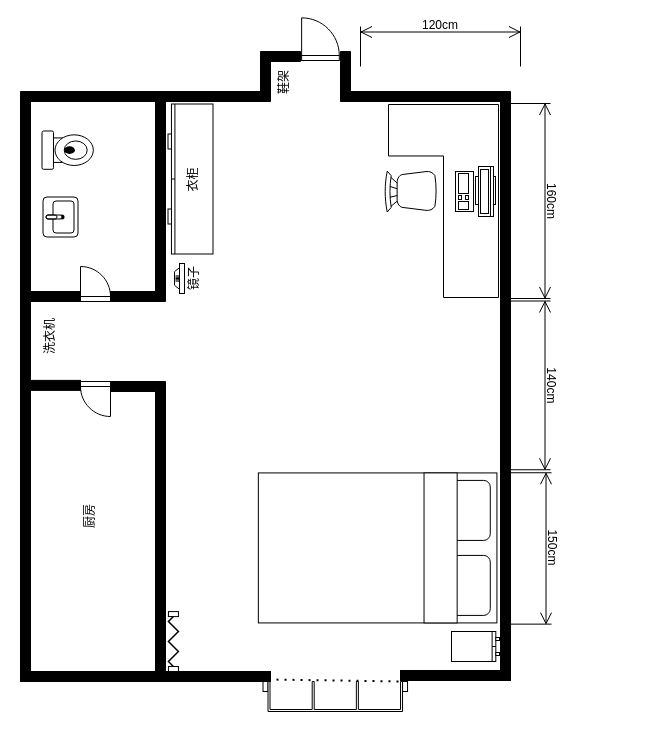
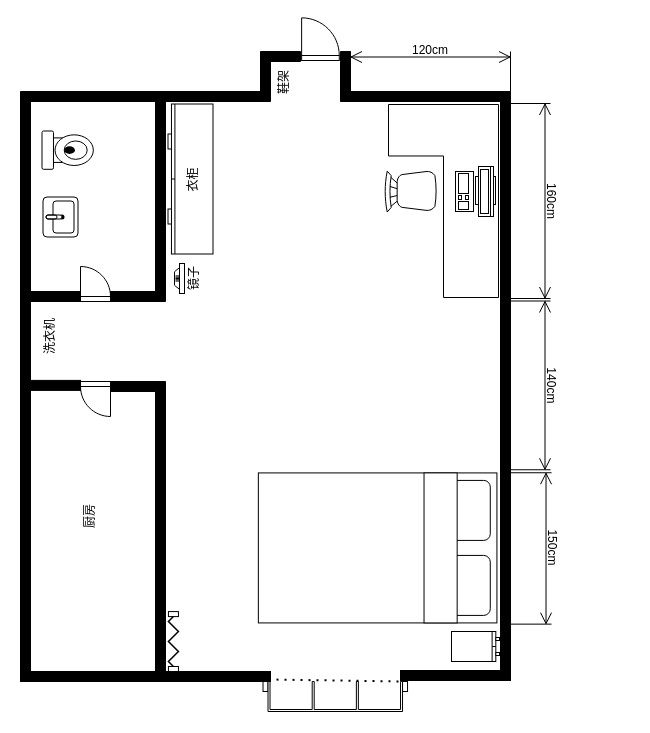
  <mxCell id="0" />
  <mxCell id="1" parent="0" />
  <mxCell id="2" value="" style="verticalLabelPosition=bottom;html=1;verticalAlign=top;align=center;shape=mxgraph.floorplan.wallCorner;fillColor=strokeColor;" vertex="1" parent="1"><mxGeometry x="20" y="91" width="240" height="580" as="geometry" /></mxCell>
  <mxCell id="3" value="" style="verticalLabelPosition=bottom;html=1;verticalAlign=top;align=center;shape=mxgraph.floorplan.wallCorner;fillColor=strokeColor;direction=south;" vertex="1" parent="1"><mxGeometry x="350" y="91" width="160" height="580" as="geometry" /></mxCell>
  <mxCell id="4" value="" style="verticalLabelPosition=bottom;html=1;verticalAlign=top;align=center;shape=mxgraph.floorplan.wallCorner;fillColor=strokeColor;direction=south;" vertex="1" parent="1"><mxGeometry x="340" y="51" width="10" height="50" as="geometry" /></mxCell>
  <mxCell id="5" value="" style="verticalLabelPosition=bottom;html=1;verticalAlign=top;align=center;shape=mxgraph.floorplan.wallCorner;fillColor=strokeColor;" vertex="1" parent="1"><mxGeometry x="260" y="51" width="40" height="50" as="geometry" /></mxCell>
  <mxCell id="6" value="" style="verticalLabelPosition=bottom;html=1;verticalAlign=top;align=center;shape=mxgraph.floorplan.doorRight;aspect=fixed;rotation=-180;" vertex="1" parent="1"><mxGeometry x="301.14" y="20" width="37.65" height="40" as="geometry" /></mxCell>
  <mxCell id="7" value="" style="verticalLabelPosition=bottom;html=1;verticalAlign=top;align=center;shape=mxgraph.floorplan.wall;fillColor=strokeColor;" vertex="1" parent="1"><mxGeometry x="20" y="671" width="250" height="10" as="geometry" /></mxCell>
  <mxCell id="8" value="" style="verticalLabelPosition=bottom;html=1;verticalAlign=top;align=center;shape=mxgraph.floorplan.wallCorner;fillColor=strokeColor;direction=west" vertex="1" parent="1"><mxGeometry x="110" y="101" width="55" height="200" as="geometry" /></mxCell>
  <mxCell id="9" value="" style="verticalLabelPosition=bottom;html=1;verticalAlign=top;align=center;shape=mxgraph.floorplan.wallCorner;fillColor=strokeColor;direction=south;" vertex="1" parent="1"><mxGeometry x="110" y="381" width="55" height="290" as="geometry" /></mxCell>
  <mxCell id="10" value="" style="verticalLabelPosition=bottom;html=1;verticalAlign=top;align=center;shape=mxgraph.floorplan.doorRight;aspect=fixed;" vertex="1" parent="1"><mxGeometry x="80" y="381" width="30" height="31.88" as="geometry" /></mxCell>
  <mxCell id="11" value="" style="verticalLabelPosition=bottom;html=1;verticalAlign=top;align=center;shape=mxgraph.floorplan.doorRight;aspect=fixed;rotation=-180;" vertex="1" parent="1"><mxGeometry x="80" y="269.12" width="30" height="31.88" as="geometry" /></mxCell>
  <mxCell id="12" value="" style="verticalLabelPosition=bottom;html=1;verticalAlign=top;align=center;shape=mxgraph.floorplan.wall;fillColor=strokeColor;" vertex="1" parent="1"><mxGeometry x="30" y="291" width="50" height="10" as="geometry" /></mxCell>
  <mxCell id="13" value="" style="verticalLabelPosition=bottom;html=1;verticalAlign=top;align=center;shape=mxgraph.floorplan.wall;fillColor=strokeColor;" vertex="1" parent="1"><mxGeometry x="30" y="329.88" width="50" height="110" as="geometry" /></mxCell>
  <mxCell id="14" value="" style="verticalLabelPosition=bottom;html=1;verticalAlign=top;align=center;shape=mxgraph.floorplan.bed_double;rotation=90;" vertex="1" parent="1"><mxGeometry x="302.14" y="428.14" width="150" height="238.57" as="geometry" /></mxCell>
  <mxCell id="15" value="" style="verticalLabelPosition=bottom;html=1;verticalAlign=top;align=center;shape=mxgraph.floorplan.dresser;rotation=-90;" vertex="1" parent="1"><mxGeometry x="460" y="622" width="30" height="48" as="geometry" /></mxCell>
  <mxCell id="16" value="" style="verticalLabelPosition=bottom;html=1;verticalAlign=top;align=center;shape=mxgraph.floorplan.dresser;rotation=90;" vertex="1" parent="1"><mxGeometry x="115" y="156" width="150" height="45" as="geometry" /></mxCell>
  <mxCell id="17" value="" style="verticalLabelPosition=bottom;html=1;verticalAlign=top;align=center;shape=mxgraph.floorplan.desk_corner_2;rotation=90;" vertex="1" parent="1"><mxGeometry x="346.5" y="145.5" width="193" height="110" as="geometry" /></mxCell>
  <mxCell id="18" value="" style="verticalLabelPosition=bottom;html=1;verticalAlign=top;align=center;shape=mxgraph.floorplan.chair;rotation=-90;" vertex="1" parent="1"><mxGeometry x="389.5" y="165" width="41" height="52" as="geometry" /></mxCell>
  <mxCell id="19" value="" style="verticalLabelPosition=bottom;html=1;verticalAlign=top;align=center;shape=mxgraph.floorplan.toilet;rotation=-90;" vertex="1" parent="1"><mxGeometry x="48.01" y="124" width="38.3" height="51.32" as="geometry" /></mxCell>
  <mxCell id="20" value="" style="verticalLabelPosition=bottom;html=1;verticalAlign=top;align=center;shape=mxgraph.floorplan.sink_22;rotation=-90;" vertex="1" parent="1"><mxGeometry x="40" y="199" width="40" height="35" as="geometry" /></mxCell>
  <mxCell id="21" value="" style="verticalLabelPosition=bottom;html=1;verticalAlign=top;align=center;shape=mxgraph.floorplan.workstation;rotation=90;" vertex="1" parent="1"><mxGeometry x="450" y="171" width="50" height="40" as="geometry" /></mxCell>
  <mxCell id="22" value="鞋架" style="text;html=1;align=center;verticalAlign=middle;whiteSpace=wrap;rounded=0;rotation=-90;" vertex="1" parent="1"><mxGeometry x="255.82" y="67" width="56.35" height="30" as="geometry" /></mxCell>
  <mxCell id="23" value="衣柜" style="text;html=1;align=center;verticalAlign=middle;whiteSpace=wrap;rounded=0;rotation=-90;" vertex="1" parent="1"><mxGeometry x="162.58" y="165" width="60" height="30" as="geometry" /></mxCell>
  <mxCell id="24" value="" style="verticalLabelPosition=bottom;html=1;verticalAlign=top;align=center;shape=mxgraph.floorplan.windowGarden;dx=0.25;rotation=-180;" vertex="1" parent="1"><mxGeometry x="262.52" y="681" width="144.52" height="30" as="geometry" /></mxCell>
  <mxCell id="25" value="" style="verticalLabelPosition=bottom;html=1;verticalAlign=top;align=center;shape=mxgraph.floorplan.wall;fillColor=strokeColor;" vertex="1" parent="1"><mxGeometry x="400" y="670" width="110" height="10" as="geometry" /></mxCell>
  <mxCell id="26" value="" style="endArrow=none;dashed=1;html=1;dashPattern=1 3;strokeWidth=2;rounded=0;entryX=0.049;entryY=1;entryDx=0;entryDy=0;entryPerimeter=0;exitX=0.962;exitY=1.067;exitDx=0;exitDy=0;exitPerimeter=0;" edge="1" parent="1" source="24" target="24"><mxGeometry width="50" height="50" relative="1" as="geometry"><mxPoint x="290" y="681" as="sourcePoint" /><mxPoint x="340" y="631" as="targetPoint" /></mxGeometry></mxCell>
  <mxCell id="27" value="" style="verticalLabelPosition=bottom;html=1;verticalAlign=top;align=center;shape=mxgraph.floorplan.doorAccordion;dx=0.93;rotation=-90;" vertex="1" parent="1"><mxGeometry x="143" y="636.03" width="59.88" height="10" as="geometry" /></mxCell>
  <mxCell id="28" value="160cm" style="shape=dimension;direction=west;whiteSpace=wrap;html=1;align=center;points=[];verticalAlign=top;spacingTop=-15;labelBackgroundColor=none;rotation=90;" vertex="1" parent="1"><mxGeometry x="432.5" y="180.5" width="195" height="40" as="geometry" /></mxCell>
  <mxCell id="29" value="洗衣机" style="text;html=1;align=center;verticalAlign=middle;whiteSpace=wrap;rounded=0;rotation=-90;" vertex="1" parent="1"><mxGeometry x="20" y="321" width="60" height="30" as="geometry" /></mxCell>
  <mxCell id="30" value="厨房" style="text;html=1;align=center;verticalAlign=middle;whiteSpace=wrap;rounded=0;rotation=-90;" vertex="1" parent="1"><mxGeometry x="60" y="501" width="60" height="30" as="geometry" /></mxCell>
  <mxCell id="31" value="150cm" style="shape=dimension;direction=west;whiteSpace=wrap;html=1;align=center;points=[];verticalAlign=top;spacingTop=-15;labelBackgroundColor=none;rotation=90;" vertex="1" parent="1"><mxGeometry x="454.41" y="527.03" width="151.37" height="41.83" as="geometry" /></mxCell>
  <mxCell id="32" value="140cm" style="shape=dimension;direction=west;whiteSpace=wrap;html=1;align=center;points=[];verticalAlign=top;spacingTop=-15;labelBackgroundColor=none;rotation=90;" vertex="1" parent="1"><mxGeometry x="445.63" y="364.88" width="168.75" height="40" as="geometry" /></mxCell>
- <mxCell id="33" value="120cm" style="shape=dimension;direction=west;whiteSpace=wrap;html=1;align=center;points=[];verticalAlign=top;spacingTop=-15;labelBackgroundColor=none;" vertex="1" parent="1"><mxGeometry x="360" y="26" width="160" height="40" as="geometry" /></mxCell>
+ <mxCell id="33" value="120cm" style="shape=dimension;direction=west;whiteSpace=wrap;html=1;align=center;points=[];verticalAlign=top;spacingTop=-15;labelBackgroundColor=none;" vertex="1" parent="1"><mxGeometry x="350" y="51" width="160" height="40" as="geometry" /></mxCell>
  <mxCell id="34" value="" style="group" vertex="1" connectable="0" parent="1"><mxGeometry x="174" y="263" width="30" height="30" as="geometry" /></mxCell>
  <mxCell id="35" value="" style="verticalLabelPosition=bottom;html=1;verticalAlign=top;align=center;shape=mxgraph.floorplan.flat_tv;rotation=-90;" vertex="1" parent="34"><mxGeometry x="-10" y="10" width="30" height="10" as="geometry" /></mxCell>
  <mxCell id="36" value="镜子" style="text;html=1;align=center;verticalAlign=middle;whiteSpace=wrap;rounded=0;rotation=-90;" vertex="1" parent="34"><mxGeometry x="5" y="5" width="30" height="20" as="geometry" /></mxCell>
